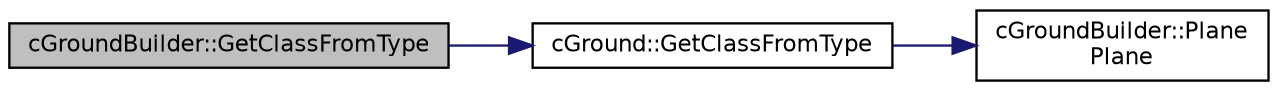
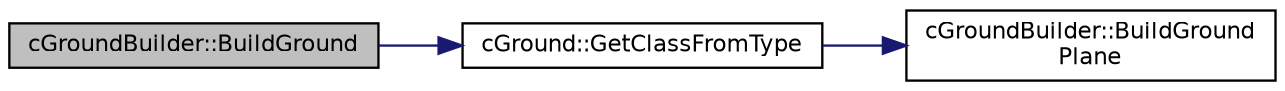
  digraph {
    rankdir=LR
    node [color=black fillcolor=white fontname=Helvetica fontsize=10 shape=record style=filled]
    edge [color=midnightblue fontname=Helvetica fontsize=10 labelfontname=Helvetica labelfontsize=10 style=solid]
-   n1 [fillcolor=grey75 fontcolor=black height=0.2 label="cGroundBuilder::GetClassFromType" width=0.4]
+   n1 [fillcolor=grey75 fontcolor=black height=0.2 label="cGroundBuilder::BuildGround" width=0.4]
    n2 [height=0.2 label="cGround::GetClassFromType" width=0.4]
-   n3 [height=0.2 label="cGroundBuilder::Plane\lPlane" width=0.4]
+   n3 [height=0.2 label="cGroundBuilder::BuildGround\lPlane" width=0.4]
    n1 -> n2
    n2 -> n3
  }
